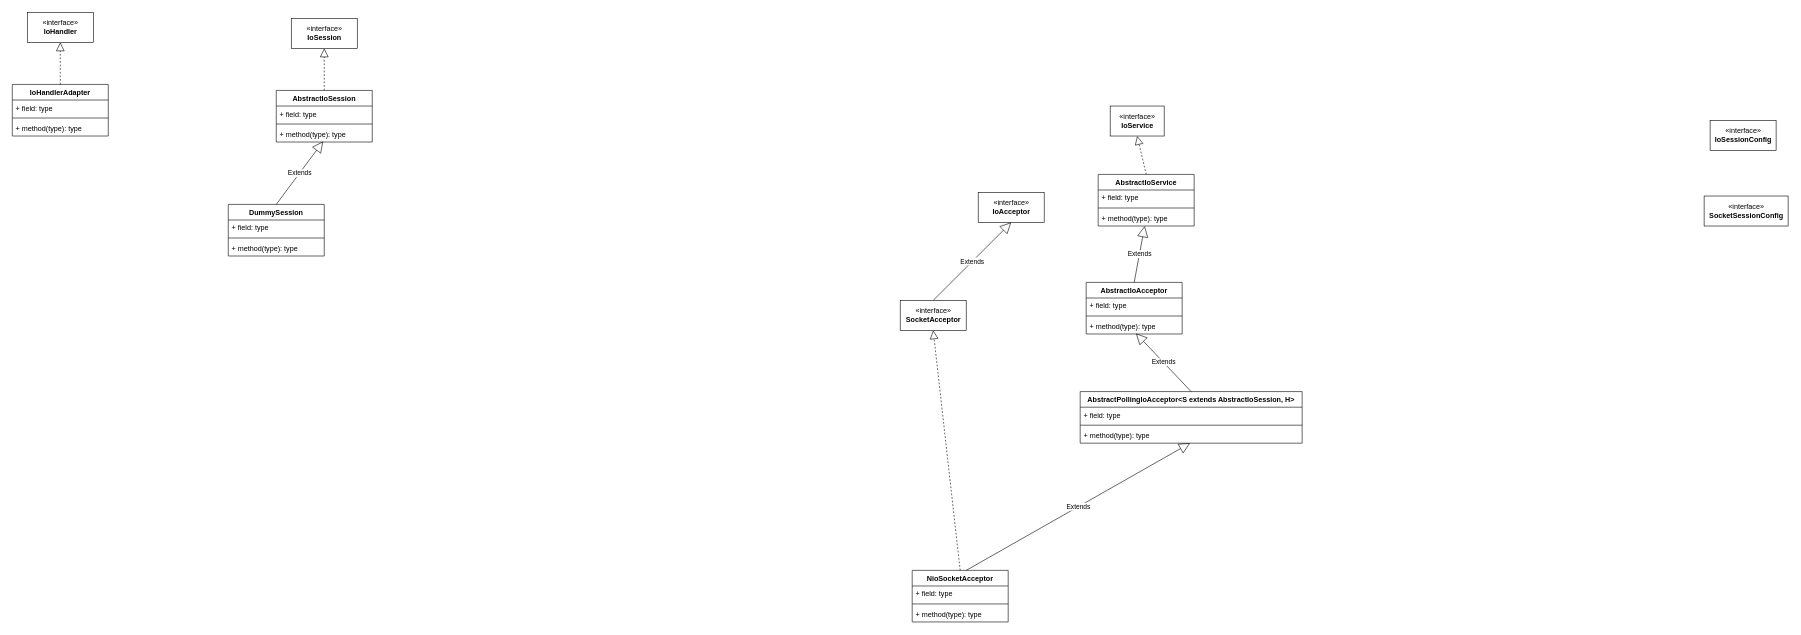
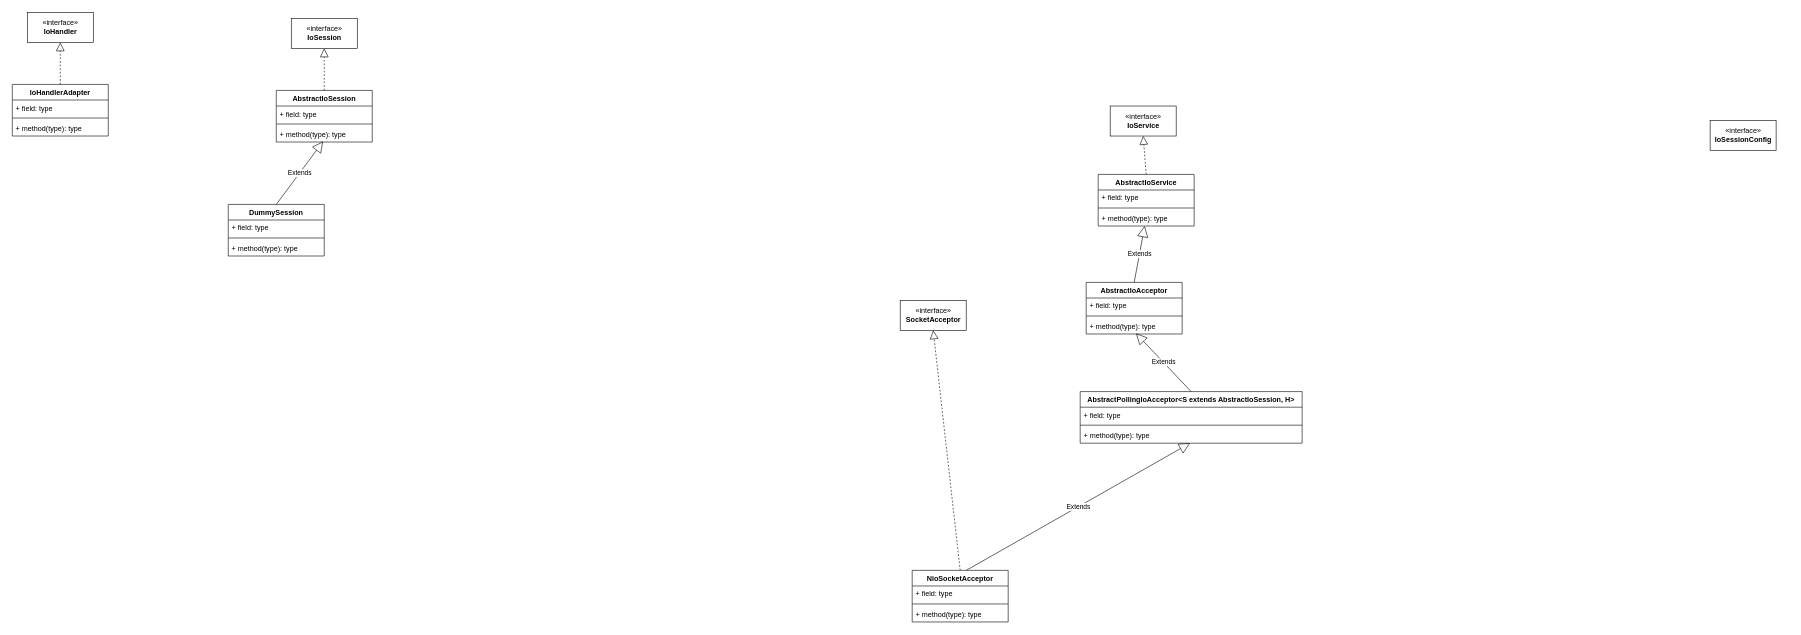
  <mxCell id="0" />
  <mxCell id="1" parent="0" />
  <mxCell id="2" value="IoHandlerAdapter" style="swimlane;fontStyle=1;align=center;verticalAlign=top;childLayout=stackLayout;horizontal=1;startSize=26;horizontalStack=0;resizeParent=1;resizeParentMax=0;resizeLast=0;collapsible=1;marginBottom=0;" vertex="1" parent="1"><mxGeometry x="20" y="140" width="160" height="86" as="geometry" /></mxCell>
  <mxCell id="3" value="" style="endArrow=block;dashed=1;endFill=0;endSize=12;html=1;entryX=0.5;entryY=1;entryDx=0;entryDy=0;" edge="1" parent="2" target="7"><mxGeometry width="160" relative="1" as="geometry"><mxPoint x="80" as="sourcePoint" /><mxPoint x="240" as="targetPoint" /></mxGeometry></mxCell>
  <mxCell id="4" value="+ field: type" style="text;strokeColor=none;fillColor=none;align=left;verticalAlign=top;spacingLeft=4;spacingRight=4;overflow=hidden;rotatable=0;points=[[0,0.5],[1,0.5]];portConstraint=eastwest;" vertex="1" parent="2"><mxGeometry y="26" width="160" height="26" as="geometry" /></mxCell>
  <mxCell id="5" value="" style="line;strokeWidth=1;fillColor=none;align=left;verticalAlign=middle;spacingTop=-1;spacingLeft=3;spacingRight=3;rotatable=0;labelPosition=right;points=[];portConstraint=eastwest;" vertex="1" parent="2"><mxGeometry y="52" width="160" height="8" as="geometry" /></mxCell>
  <mxCell id="6" value="+ method(type): type" style="text;strokeColor=none;fillColor=none;align=left;verticalAlign=top;spacingLeft=4;spacingRight=4;overflow=hidden;rotatable=0;points=[[0,0.5],[1,0.5]];portConstraint=eastwest;" vertex="1" parent="2"><mxGeometry y="60" width="160" height="26" as="geometry" /></mxCell>
  <mxCell id="7" value="«interface»&lt;br&gt;&lt;b&gt;IoHandler&lt;/b&gt;" style="html=1;" vertex="1" parent="1"><mxGeometry x="45" y="20" width="110" height="50" as="geometry" /></mxCell>
  <mxCell id="8" value="AbstractIoSession" style="swimlane;fontStyle=1;align=center;verticalAlign=top;childLayout=stackLayout;horizontal=1;startSize=26;horizontalStack=0;resizeParent=1;resizeParentMax=0;resizeLast=0;collapsible=1;marginBottom=0;" vertex="1" parent="1"><mxGeometry x="460" y="150" width="160" height="86" as="geometry" /></mxCell>
  <mxCell id="9" value="+ field: type" style="text;strokeColor=none;fillColor=none;align=left;verticalAlign=top;spacingLeft=4;spacingRight=4;overflow=hidden;rotatable=0;points=[[0,0.5],[1,0.5]];portConstraint=eastwest;" vertex="1" parent="8"><mxGeometry y="26" width="160" height="26" as="geometry" /></mxCell>
  <mxCell id="10" value="" style="line;strokeWidth=1;fillColor=none;align=left;verticalAlign=middle;spacingTop=-1;spacingLeft=3;spacingRight=3;rotatable=0;labelPosition=right;points=[];portConstraint=eastwest;" vertex="1" parent="8"><mxGeometry y="52" width="160" height="8" as="geometry" /></mxCell>
  <mxCell id="11" value="+ method(type): type" style="text;strokeColor=none;fillColor=none;align=left;verticalAlign=top;spacingLeft=4;spacingRight=4;overflow=hidden;rotatable=0;points=[[0,0.5],[1,0.5]];portConstraint=eastwest;" vertex="1" parent="8"><mxGeometry y="60" width="160" height="26" as="geometry" /></mxCell>
  <mxCell id="12" value="«interface»&lt;br&gt;&lt;b&gt;IoSession&lt;/b&gt;" style="html=1;" vertex="1" parent="1"><mxGeometry x="485" y="30" width="110" height="50" as="geometry" /></mxCell>
  <mxCell id="13" value="" style="endArrow=block;dashed=1;endFill=0;endSize=12;html=1;entryX=0.5;entryY=1;entryDx=0;entryDy=0;exitX=0.5;exitY=0;exitDx=0;exitDy=0;" edge="1" parent="1" source="8" target="12"><mxGeometry width="160" relative="1" as="geometry"><mxPoint x="540" y="140" as="sourcePoint" /><mxPoint x="700" y="140" as="targetPoint" /></mxGeometry></mxCell>
  <mxCell id="14" value="DummySession" style="swimlane;fontStyle=1;align=center;verticalAlign=top;childLayout=stackLayout;horizontal=1;startSize=26;horizontalStack=0;resizeParent=1;resizeParentMax=0;resizeLast=0;collapsible=1;marginBottom=0;" vertex="1" parent="1"><mxGeometry x="380" y="340" width="160" height="86" as="geometry" /></mxCell>
  <mxCell id="15" value="+ field: type" style="text;strokeColor=none;fillColor=none;align=left;verticalAlign=top;spacingLeft=4;spacingRight=4;overflow=hidden;rotatable=0;points=[[0,0.5],[1,0.5]];portConstraint=eastwest;" vertex="1" parent="14"><mxGeometry y="26" width="160" height="26" as="geometry" /></mxCell>
  <mxCell id="16" value="" style="line;strokeWidth=1;fillColor=none;align=left;verticalAlign=middle;spacingTop=-1;spacingLeft=3;spacingRight=3;rotatable=0;labelPosition=right;points=[];portConstraint=eastwest;" vertex="1" parent="14"><mxGeometry y="52" width="160" height="8" as="geometry" /></mxCell>
  <mxCell id="17" value="+ method(type): type" style="text;strokeColor=none;fillColor=none;align=left;verticalAlign=top;spacingLeft=4;spacingRight=4;overflow=hidden;rotatable=0;points=[[0,0.5],[1,0.5]];portConstraint=eastwest;" vertex="1" parent="14"><mxGeometry y="60" width="160" height="26" as="geometry" /></mxCell>
  <mxCell id="18" value="Extends" style="endArrow=block;endSize=16;endFill=0;html=1;entryX=0.488;entryY=0.962;entryDx=0;entryDy=0;entryPerimeter=0;exitX=0.5;exitY=0;exitDx=0;exitDy=0;" edge="1" parent="1" source="14" target="11"><mxGeometry width="160" relative="1" as="geometry"><mxPoint x="460" y="320" as="sourcePoint" /><mxPoint x="620" y="320" as="targetPoint" /></mxGeometry></mxCell>
  <mxCell id="19" value="NioSocketAcceptor" style="swimlane;fontStyle=1;align=center;verticalAlign=top;childLayout=stackLayout;horizontal=1;startSize=26;horizontalStack=0;resizeParent=1;resizeParentMax=0;resizeLast=0;collapsible=1;marginBottom=0;" vertex="1" parent="1"><mxGeometry x="1520" y="950" width="160" height="86" as="geometry" /></mxCell>
  <mxCell id="20" value="Extends" style="endArrow=block;endSize=16;endFill=0;html=1;entryX=0.495;entryY=1;entryDx=0;entryDy=0;entryPerimeter=0;" edge="1" parent="19" target="42"><mxGeometry width="160" relative="1" as="geometry"><mxPoint x="90" as="sourcePoint" /><mxPoint x="250" as="targetPoint" /></mxGeometry></mxCell>
  <mxCell id="21" value="+ field: type" style="text;strokeColor=none;fillColor=none;align=left;verticalAlign=top;spacingLeft=4;spacingRight=4;overflow=hidden;rotatable=0;points=[[0,0.5],[1,0.5]];portConstraint=eastwest;" vertex="1" parent="19"><mxGeometry y="26" width="160" height="26" as="geometry" /></mxCell>
  <mxCell id="22" value="" style="line;strokeWidth=1;fillColor=none;align=left;verticalAlign=middle;spacingTop=-1;spacingLeft=3;spacingRight=3;rotatable=0;labelPosition=right;points=[];portConstraint=eastwest;" vertex="1" parent="19"><mxGeometry y="52" width="160" height="8" as="geometry" /></mxCell>
  <mxCell id="23" value="+ method(type): type" style="text;strokeColor=none;fillColor=none;align=left;verticalAlign=top;spacingLeft=4;spacingRight=4;overflow=hidden;rotatable=0;points=[[0,0.5],[1,0.5]];portConstraint=eastwest;" vertex="1" parent="19"><mxGeometry y="60" width="160" height="26" as="geometry" /></mxCell>
  <mxCell id="24" value="«interface»&lt;br&gt;&lt;b&gt;SocketAcceptor&lt;/b&gt;" style="html=1;" vertex="1" parent="1"><mxGeometry x="1500" y="500" width="110" height="50" as="geometry" /></mxCell>
- <mxCell id="25" value="«interface»&lt;br&gt;&lt;b&gt;IoAcceptor&lt;/b&gt;" style="html=1;" vertex="1" parent="1"><mxGeometry x="1630" y="320" width="110" height="50" as="geometry" /></mxCell>
- <mxCell id="26" value="Extends" style="endArrow=block;endSize=16;endFill=0;html=1;entryX=0.5;entryY=1;entryDx=0;entryDy=0;exitX=0.5;exitY=0;exitDx=0;exitDy=0;" edge="1" parent="1" source="24" target="25"><mxGeometry width="160" relative="1" as="geometry"><mxPoint x="1690" y="410" as="sourcePoint" /><mxPoint x="1850" y="410" as="targetPoint" /></mxGeometry></mxCell>
  <mxCell id="27" value="" style="endArrow=block;dashed=1;endFill=0;endSize=12;html=1;entryX=0.5;entryY=1;entryDx=0;entryDy=0;exitX=0.5;exitY=0;exitDx=0;exitDy=0;" edge="1" parent="1" source="19" target="24"><mxGeometry width="160" relative="1" as="geometry"><mxPoint x="1670" y="530" as="sourcePoint" /><mxPoint x="1830" y="530" as="targetPoint" /></mxGeometry></mxCell>
- <mxCell id="28" value="«interface»&lt;br&gt;&lt;b&gt;IoService&lt;/b&gt;" style="html=1;" vertex="1" parent="1"><mxGeometry x="1850" y="176" width="90" height="50" as="geometry" /></mxCell>
+ <mxCell id="28" value="«interface»&lt;br&gt;&lt;b&gt;IoService&lt;/b&gt;" style="html=1;" vertex="1" parent="1"><mxGeometry x="1850" y="176" width="110" height="50" as="geometry" /></mxCell>
  <mxCell id="29" value="AbstractIoService" style="swimlane;fontStyle=1;align=center;verticalAlign=top;childLayout=stackLayout;horizontal=1;startSize=26;horizontalStack=0;resizeParent=1;resizeParentMax=0;resizeLast=0;collapsible=1;marginBottom=0;" vertex="1" parent="1"><mxGeometry x="1830" y="290" width="160" height="86" as="geometry" /></mxCell>
  <mxCell id="30" value="+ field: type" style="text;strokeColor=none;fillColor=none;align=left;verticalAlign=top;spacingLeft=4;spacingRight=4;overflow=hidden;rotatable=0;points=[[0,0.5],[1,0.5]];portConstraint=eastwest;" vertex="1" parent="29"><mxGeometry y="26" width="160" height="26" as="geometry" /></mxCell>
  <mxCell id="31" value="" style="line;strokeWidth=1;fillColor=none;align=left;verticalAlign=middle;spacingTop=-1;spacingLeft=3;spacingRight=3;rotatable=0;labelPosition=right;points=[];portConstraint=eastwest;" vertex="1" parent="29"><mxGeometry y="52" width="160" height="8" as="geometry" /></mxCell>
  <mxCell id="32" value="+ method(type): type" style="text;strokeColor=none;fillColor=none;align=left;verticalAlign=top;spacingLeft=4;spacingRight=4;overflow=hidden;rotatable=0;points=[[0,0.5],[1,0.5]];portConstraint=eastwest;" vertex="1" parent="29"><mxGeometry y="60" width="160" height="26" as="geometry" /></mxCell>
  <mxCell id="33" value="" style="endArrow=block;dashed=1;endFill=0;endSize=12;html=1;entryX=0.5;entryY=1;entryDx=0;entryDy=0;exitX=0.5;exitY=0;exitDx=0;exitDy=0;" edge="1" parent="1" source="29" target="28"><mxGeometry width="160" relative="1" as="geometry"><mxPoint x="1910" y="260" as="sourcePoint" /><mxPoint x="2070" y="260" as="targetPoint" /></mxGeometry></mxCell>
  <mxCell id="34" value="AbstractIoAcceptor" style="swimlane;fontStyle=1;align=center;verticalAlign=top;childLayout=stackLayout;horizontal=1;startSize=26;horizontalStack=0;resizeParent=1;resizeParentMax=0;resizeLast=0;collapsible=1;marginBottom=0;" vertex="1" parent="1"><mxGeometry x="1810" y="470" width="160" height="86" as="geometry" /></mxCell>
  <mxCell id="35" value="+ field: type" style="text;strokeColor=none;fillColor=none;align=left;verticalAlign=top;spacingLeft=4;spacingRight=4;overflow=hidden;rotatable=0;points=[[0,0.5],[1,0.5]];portConstraint=eastwest;" vertex="1" parent="34"><mxGeometry y="26" width="160" height="26" as="geometry" /></mxCell>
  <mxCell id="36" value="" style="line;strokeWidth=1;fillColor=none;align=left;verticalAlign=middle;spacingTop=-1;spacingLeft=3;spacingRight=3;rotatable=0;labelPosition=right;points=[];portConstraint=eastwest;" vertex="1" parent="34"><mxGeometry y="52" width="160" height="8" as="geometry" /></mxCell>
  <mxCell id="37" value="+ method(type): type" style="text;strokeColor=none;fillColor=none;align=left;verticalAlign=top;spacingLeft=4;spacingRight=4;overflow=hidden;rotatable=0;points=[[0,0.5],[1,0.5]];portConstraint=eastwest;" vertex="1" parent="34"><mxGeometry y="60" width="160" height="26" as="geometry" /></mxCell>
  <mxCell id="38" value="Extends" style="endArrow=block;endSize=16;endFill=0;html=1;exitX=0.5;exitY=0;exitDx=0;exitDy=0;" edge="1" parent="1" source="34" target="32"><mxGeometry width="160" relative="1" as="geometry"><mxPoint x="1910" y="450" as="sourcePoint" /><mxPoint x="2070" y="450" as="targetPoint" /></mxGeometry></mxCell>
  <mxCell id="39" value="AbstractPollingIoAcceptor&lt;S extends AbstractIoSession, H&gt;" style="swimlane;fontStyle=1;align=center;verticalAlign=top;childLayout=stackLayout;horizontal=1;startSize=26;horizontalStack=0;resizeParent=1;resizeParentMax=0;resizeLast=0;collapsible=1;marginBottom=0;" vertex="1" parent="1"><mxGeometry x="1800" y="652" width="370" height="86" as="geometry" /></mxCell>
  <mxCell id="40" value="+ field: type" style="text;strokeColor=none;fillColor=none;align=left;verticalAlign=top;spacingLeft=4;spacingRight=4;overflow=hidden;rotatable=0;points=[[0,0.5],[1,0.5]];portConstraint=eastwest;" vertex="1" parent="39"><mxGeometry y="26" width="370" height="26" as="geometry" /></mxCell>
  <mxCell id="41" value="" style="line;strokeWidth=1;fillColor=none;align=left;verticalAlign=middle;spacingTop=-1;spacingLeft=3;spacingRight=3;rotatable=0;labelPosition=right;points=[];portConstraint=eastwest;" vertex="1" parent="39"><mxGeometry y="52" width="370" height="8" as="geometry" /></mxCell>
  <mxCell id="42" value="+ method(type): type" style="text;strokeColor=none;fillColor=none;align=left;verticalAlign=top;spacingLeft=4;spacingRight=4;overflow=hidden;rotatable=0;points=[[0,0.5],[1,0.5]];portConstraint=eastwest;" vertex="1" parent="39"><mxGeometry y="60" width="370" height="26" as="geometry" /></mxCell>
  <mxCell id="43" value="Extends" style="endArrow=block;endSize=16;endFill=0;html=1;entryX=0.519;entryY=0.962;entryDx=0;entryDy=0;entryPerimeter=0;exitX=0.5;exitY=0;exitDx=0;exitDy=0;" edge="1" parent="1" source="39" target="37"><mxGeometry width="160" relative="1" as="geometry"><mxPoint x="1970" y="640" as="sourcePoint" /><mxPoint x="2130" y="640" as="targetPoint" /></mxGeometry></mxCell>
  <mxCell id="44" value="«interface»&lt;br&gt;&lt;b&gt;IoSessionConfig&lt;/b&gt;" style="html=1;" vertex="1" parent="1"><mxGeometry x="2850" y="200" width="110" height="50" as="geometry" /></mxCell>
- <mxCell id="45" value="«interface»&lt;br&gt;&lt;b&gt;SocketSessionConfig&lt;/b&gt;" style="html=1;" vertex="1" parent="1"><mxGeometry x="2840" y="326" width="140" height="50" as="geometry" /></mxCell>
